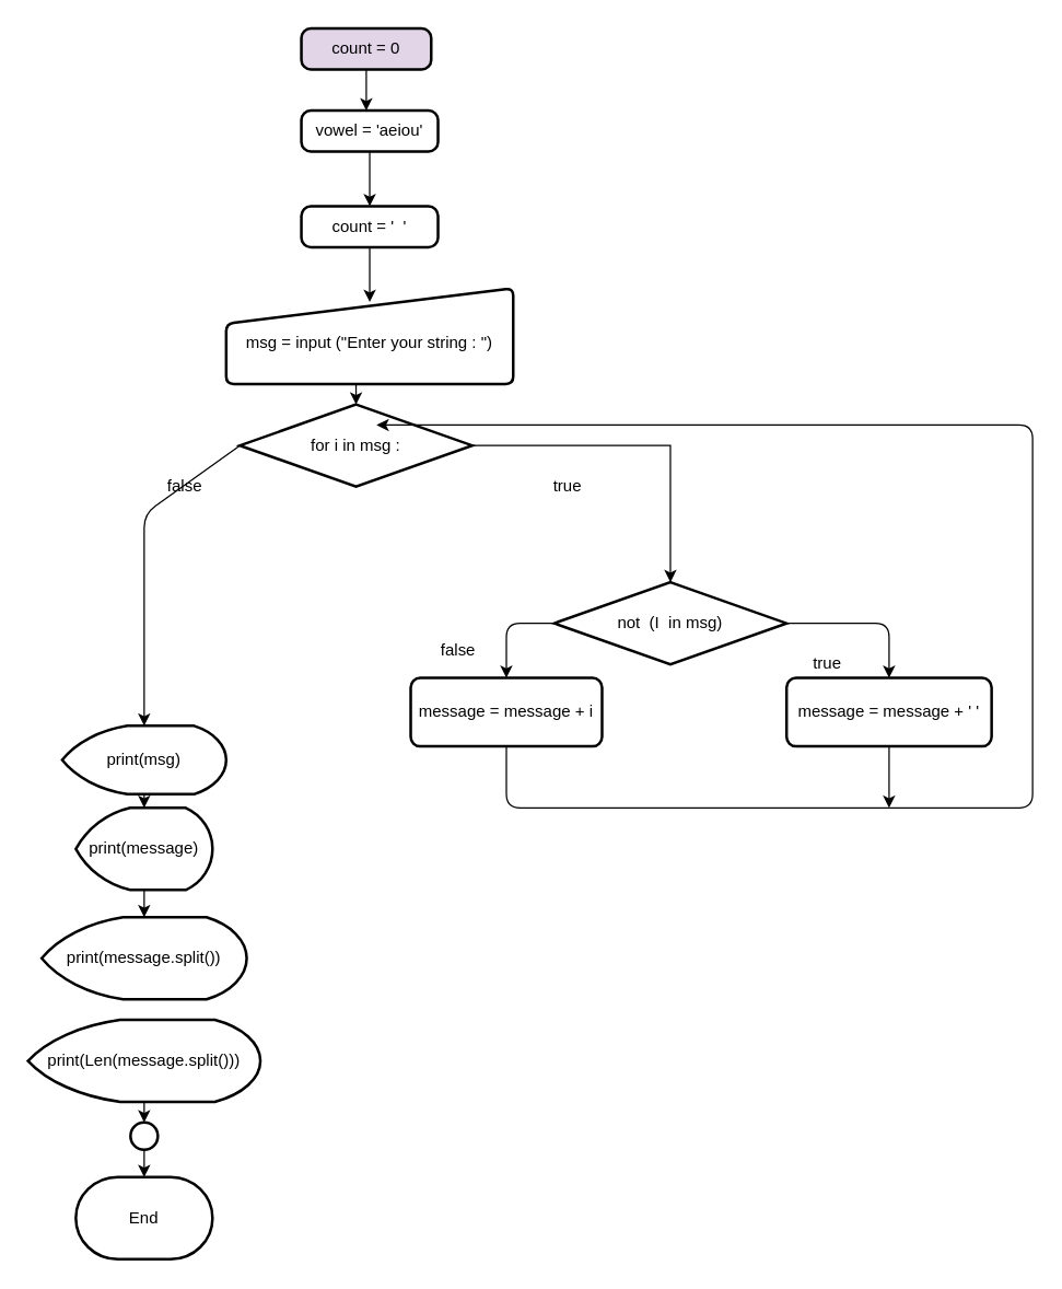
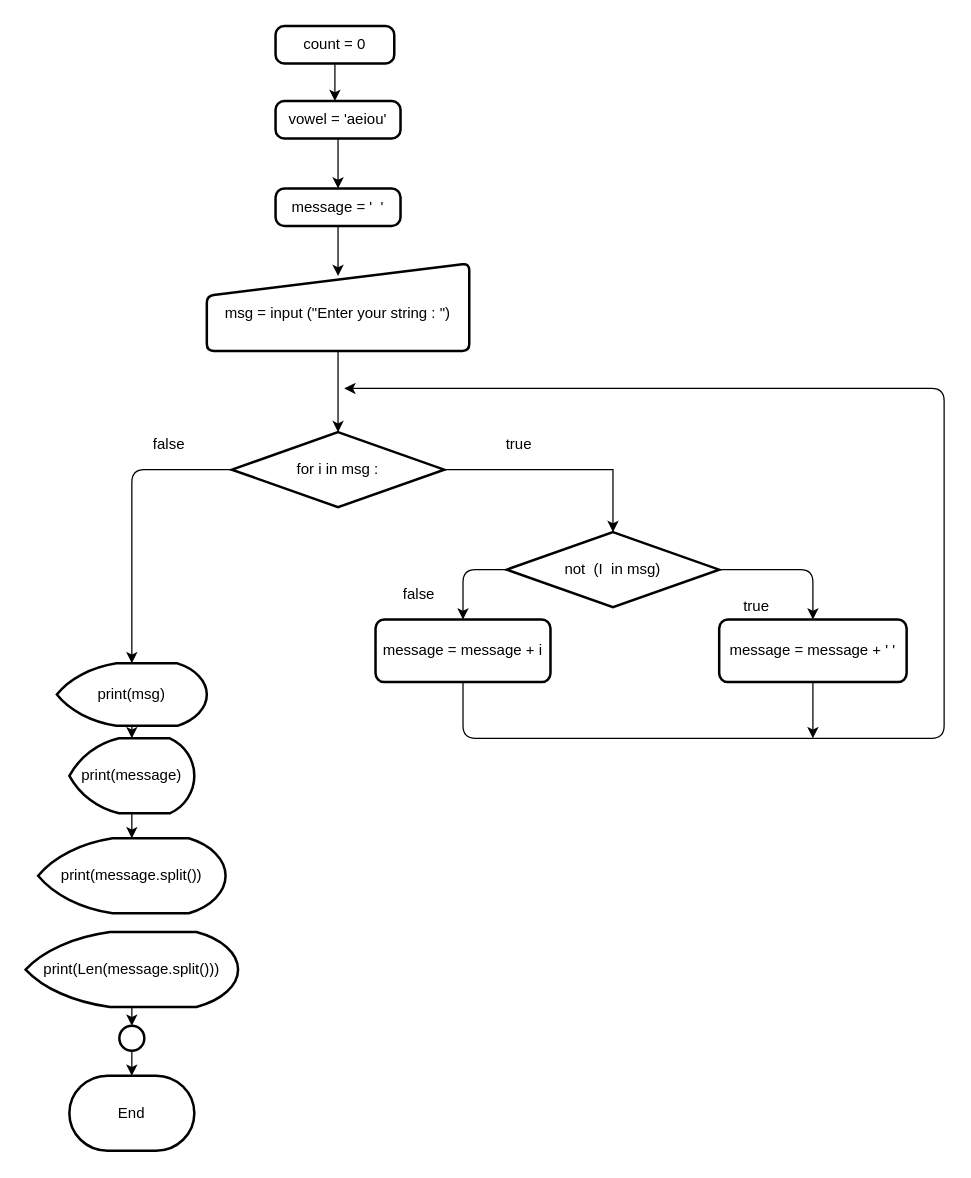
  <mxCell id="0" />
  <mxCell id="1" parent="0" />
  <mxCell id="2" style="edgeStyle=orthogonalEdgeStyle;rounded=0;orthogonalLoop=1;jettySize=auto;html=1;" edge="1" parent="1" source="3"><mxGeometry relative="1" as="geometry"><mxPoint x="267.5" y="80" as="targetPoint" /></mxGeometry></mxCell>
- <mxCell id="3" value="count = 0&lt;br&gt;" style="rounded=1;whiteSpace=wrap;html=1;absoluteArcSize=1;arcSize=14;strokeWidth=2;fillColor=#e1d5e7;" vertex="1" parent="1"><mxGeometry x="220" y="20" width="95" height="30" as="geometry" /></mxCell>
+ <mxCell id="3" value="count = 0&lt;br&gt;" style="rounded=1;whiteSpace=wrap;html=1;absoluteArcSize=1;arcSize=14;strokeWidth=2;" vertex="1" parent="1"><mxGeometry x="220" y="20" width="95" height="30" as="geometry" /></mxCell>
  <mxCell id="4" style="edgeStyle=orthogonalEdgeStyle;rounded=0;orthogonalLoop=1;jettySize=auto;html=1;exitX=0.5;exitY=1;exitDx=0;exitDy=0;entryX=0.5;entryY=0;entryDx=0;entryDy=0;" edge="1" parent="1" source="5" target="7"><mxGeometry relative="1" as="geometry" /></mxCell>
  <mxCell id="5" value="vowel = 'aeiou'" style="rounded=1;whiteSpace=wrap;html=1;absoluteArcSize=1;arcSize=14;strokeWidth=2;" vertex="1" parent="1"><mxGeometry x="220" y="80" width="100" height="30" as="geometry" /></mxCell>
  <mxCell id="6" style="edgeStyle=orthogonalEdgeStyle;rounded=0;orthogonalLoop=1;jettySize=auto;html=1;entryX=0.5;entryY=0.143;entryDx=0;entryDy=0;entryPerimeter=0;" edge="1" parent="1" source="7" target="9"><mxGeometry relative="1" as="geometry" /></mxCell>
- <mxCell id="7" value="count = ' &amp;nbsp;'" style="rounded=1;whiteSpace=wrap;html=1;absoluteArcSize=1;arcSize=14;strokeWidth=2;" vertex="1" parent="1"><mxGeometry x="220" y="150" width="100" height="30" as="geometry" /></mxCell>
+ <mxCell id="7" value="message = ' &amp;nbsp;'" style="rounded=1;whiteSpace=wrap;html=1;absoluteArcSize=1;arcSize=14;strokeWidth=2;" vertex="1" parent="1"><mxGeometry x="220" y="150" width="100" height="30" as="geometry" /></mxCell>
  <mxCell id="8" style="edgeStyle=orthogonalEdgeStyle;rounded=0;orthogonalLoop=1;jettySize=auto;html=1;exitX=0.5;exitY=1;exitDx=0;exitDy=0;entryX=0.5;entryY=0;entryDx=0;entryDy=0;entryPerimeter=0;" edge="1" parent="1" source="9" target="12"><mxGeometry relative="1" as="geometry" /></mxCell>
  <mxCell id="9" value="" style="verticalLabelPosition=bottom;verticalAlign=top;html=1;strokeWidth=2;shape=manualInput;whiteSpace=wrap;rounded=1;size=26;arcSize=11;" vertex="1" parent="1"><mxGeometry x="165" y="210" width="210" height="70" as="geometry" /></mxCell>
  <mxCell id="10" value="msg = input (&quot;Enter your string : &quot;)" style="text;html=1;strokeColor=none;fillColor=none;align=center;verticalAlign=middle;whiteSpace=wrap;rounded=0;" vertex="1" parent="1"><mxGeometry x="175" y="230" width="190" height="40" as="geometry" /></mxCell>
  <mxCell id="11" style="edgeStyle=orthogonalEdgeStyle;rounded=0;orthogonalLoop=1;jettySize=auto;html=1;exitX=1;exitY=0.5;exitDx=0;exitDy=0;exitPerimeter=0;entryX=0.5;entryY=0;entryDx=0;entryDy=0;entryPerimeter=0;" edge="1" parent="1" source="12" target="13"><mxGeometry relative="1" as="geometry" /></mxCell>
- <mxCell id="12" value="for i in msg :" style="strokeWidth=2;html=1;shape=mxgraph.flowchart.decision;whiteSpace=wrap;" vertex="1" parent="1"><mxGeometry x="175" y="295" width="170" height="60" as="geometry" /></mxCell>
+ <mxCell id="12" value="for i in msg :" style="strokeWidth=2;html=1;shape=mxgraph.flowchart.decision;whiteSpace=wrap;" vertex="1" parent="1"><mxGeometry x="185" y="345" width="170" height="60" as="geometry" /></mxCell>
  <mxCell id="13" value="not &amp;nbsp;(I &amp;nbsp;in msg)" style="strokeWidth=2;html=1;shape=mxgraph.flowchart.decision;whiteSpace=wrap;" vertex="1" parent="1"><mxGeometry x="405" y="425" width="170" height="60" as="geometry" /></mxCell>
  <mxCell id="14" style="edgeStyle=orthogonalEdgeStyle;rounded=0;orthogonalLoop=1;jettySize=auto;html=1;exitX=0.5;exitY=1;exitDx=0;exitDy=0;" edge="1" parent="1" source="15"><mxGeometry relative="1" as="geometry"><mxPoint x="650" y="590" as="targetPoint" /></mxGeometry></mxCell>
  <mxCell id="15" value="message = message + ' '" style="rounded=1;whiteSpace=wrap;html=1;absoluteArcSize=1;arcSize=14;strokeWidth=2;" vertex="1" parent="1"><mxGeometry x="575" y="495" width="150" height="50" as="geometry" /></mxCell>
  <mxCell id="16" value="message = message + i" style="rounded=1;whiteSpace=wrap;html=1;absoluteArcSize=1;arcSize=14;strokeWidth=2;" vertex="1" parent="1"><mxGeometry x="300" y="495" width="140" height="50" as="geometry" /></mxCell>
  <mxCell id="17" value="true" style="text;html=1;strokeColor=none;fillColor=none;align=center;verticalAlign=middle;whiteSpace=wrap;rounded=0;" vertex="1" parent="1"><mxGeometry x="585" y="475" width="40" height="20" as="geometry" /></mxCell>
  <mxCell id="18" value="false" style="text;html=1;strokeColor=none;fillColor=none;align=center;verticalAlign=middle;whiteSpace=wrap;rounded=0;" vertex="1" parent="1"><mxGeometry x="315" y="465" width="40" height="20" as="geometry" /></mxCell>
  <mxCell id="19" value="" style="endArrow=classic;html=1;exitX=0;exitY=0.5;exitDx=0;exitDy=0;exitPerimeter=0;entryX=0.5;entryY=0;entryDx=0;entryDy=0;" edge="1" parent="1" source="13" target="16"><mxGeometry width="50" height="50" relative="1" as="geometry"><mxPoint x="175" y="615" as="sourcePoint" /><mxPoint x="225" y="565" as="targetPoint" /><Array as="points"><mxPoint x="370" y="455" /></Array></mxGeometry></mxCell>
  <mxCell id="20" value="" style="endArrow=classic;html=1;exitX=1;exitY=0.5;exitDx=0;exitDy=0;exitPerimeter=0;entryX=0.5;entryY=0;entryDx=0;entryDy=0;" edge="1" parent="1" source="13" target="15"><mxGeometry width="50" height="50" relative="1" as="geometry"><mxPoint x="175" y="615" as="sourcePoint" /><mxPoint x="225" y="565" as="targetPoint" /><Array as="points"><mxPoint x="650" y="455" /></Array></mxGeometry></mxCell>
  <mxCell id="21" value="true" style="text;html=1;strokeColor=none;fillColor=none;align=center;verticalAlign=middle;whiteSpace=wrap;rounded=0;" vertex="1" parent="1"><mxGeometry x="395" y="345" width="40" height="20" as="geometry" /></mxCell>
  <mxCell id="22" value="" style="endArrow=classic;html=1;exitX=0;exitY=0.5;exitDx=0;exitDy=0;exitPerimeter=0;entryX=0.5;entryY=0;entryDx=0;entryDy=0;entryPerimeter=0;" edge="1" parent="1" source="12" target="25"><mxGeometry width="50" height="50" relative="1" as="geometry"><mxPoint x="165" y="615" as="sourcePoint" /><mxPoint x="105" y="615" as="targetPoint" /><Array as="points"><mxPoint x="105" y="375" /></Array></mxGeometry></mxCell>
  <mxCell id="23" value="false" style="text;html=1;strokeColor=none;fillColor=none;align=center;verticalAlign=middle;whiteSpace=wrap;rounded=0;" vertex="1" parent="1"><mxGeometry x="115" y="345" width="40" height="20" as="geometry" /></mxCell>
  <mxCell id="24" value="" style="endArrow=classic;html=1;exitX=0.5;exitY=1;exitDx=0;exitDy=0;" edge="1" parent="1" source="16"><mxGeometry width="50" height="50" relative="1" as="geometry"><mxPoint x="75" y="750" as="sourcePoint" /><mxPoint x="275" y="310" as="targetPoint" /><Array as="points"><mxPoint x="370" y="590" /><mxPoint x="755" y="590" /><mxPoint x="755" y="310" /></Array></mxGeometry></mxCell>
  <mxCell id="25" value="print(msg)" style="strokeWidth=2;html=1;shape=mxgraph.flowchart.display;whiteSpace=wrap;" vertex="1" parent="1"><mxGeometry x="45" y="530" width="120" height="50" as="geometry" /></mxCell>
  <mxCell id="26" value="" style="verticalLabelPosition=bottom;verticalAlign=top;html=1;strokeWidth=2;shape=mxgraph.flowchart.on-page_reference;" vertex="1" parent="1"><mxGeometry x="95" y="820" width="20" height="20" as="geometry" /></mxCell>
  <mxCell id="27" value="End" style="strokeWidth=2;html=1;shape=mxgraph.flowchart.terminator;whiteSpace=wrap;" vertex="1" parent="1"><mxGeometry x="55" y="860" width="100" height="60" as="geometry" /></mxCell>
  <mxCell id="28" value="" style="endArrow=classic;html=1;exitX=0.5;exitY=1;exitDx=0;exitDy=0;exitPerimeter=0;entryX=0.5;entryY=0;entryDx=0;entryDy=0;entryPerimeter=0;" edge="1" parent="1" source="26" target="27"><mxGeometry width="50" height="50" relative="1" as="geometry"><mxPoint x="-25" y="960" as="sourcePoint" /><mxPoint x="25" y="910" as="targetPoint" /></mxGeometry></mxCell>
  <mxCell id="29" value="print(message)" style="strokeWidth=2;html=1;shape=mxgraph.flowchart.display;whiteSpace=wrap;" vertex="1" parent="1"><mxGeometry x="55" y="590" width="100" height="60" as="geometry" /></mxCell>
  <mxCell id="30" value="print(message.split())" style="strokeWidth=2;html=1;shape=mxgraph.flowchart.display;whiteSpace=wrap;" vertex="1" parent="1"><mxGeometry x="30" y="670" width="150" height="60" as="geometry" /></mxCell>
  <mxCell id="31" value="print(Len(message.split()))" style="strokeWidth=2;html=1;shape=mxgraph.flowchart.display;whiteSpace=wrap;" vertex="1" parent="1"><mxGeometry x="20" y="745" width="170" height="60" as="geometry" /></mxCell>
  <mxCell id="32" value="" style="endArrow=classic;html=1;exitX=0.5;exitY=1;exitDx=0;exitDy=0;exitPerimeter=0;" edge="1" parent="1" source="25"><mxGeometry width="50" height="50" relative="1" as="geometry"><mxPoint x="15" y="990" as="sourcePoint" /><mxPoint x="105" y="590" as="targetPoint" /></mxGeometry></mxCell>
  <mxCell id="33" value="" style="endArrow=classic;html=1;exitX=0.5;exitY=1;exitDx=0;exitDy=0;exitPerimeter=0;entryX=0.5;entryY=0;entryDx=0;entryDy=0;entryPerimeter=0;" edge="1" parent="1" source="29" target="30"><mxGeometry width="50" height="50" relative="1" as="geometry"><mxPoint x="15" y="990" as="sourcePoint" /><mxPoint x="65" y="940" as="targetPoint" /></mxGeometry></mxCell>
  <mxCell id="34" value="" style="endArrow=classic;html=1;exitX=0.5;exitY=1;exitDx=0;exitDy=0;exitPerimeter=0;" edge="1" parent="1" source="31"><mxGeometry width="50" height="50" relative="1" as="geometry"><mxPoint x="15" y="990" as="sourcePoint" /><mxPoint x="105" y="820" as="targetPoint" /></mxGeometry></mxCell>
